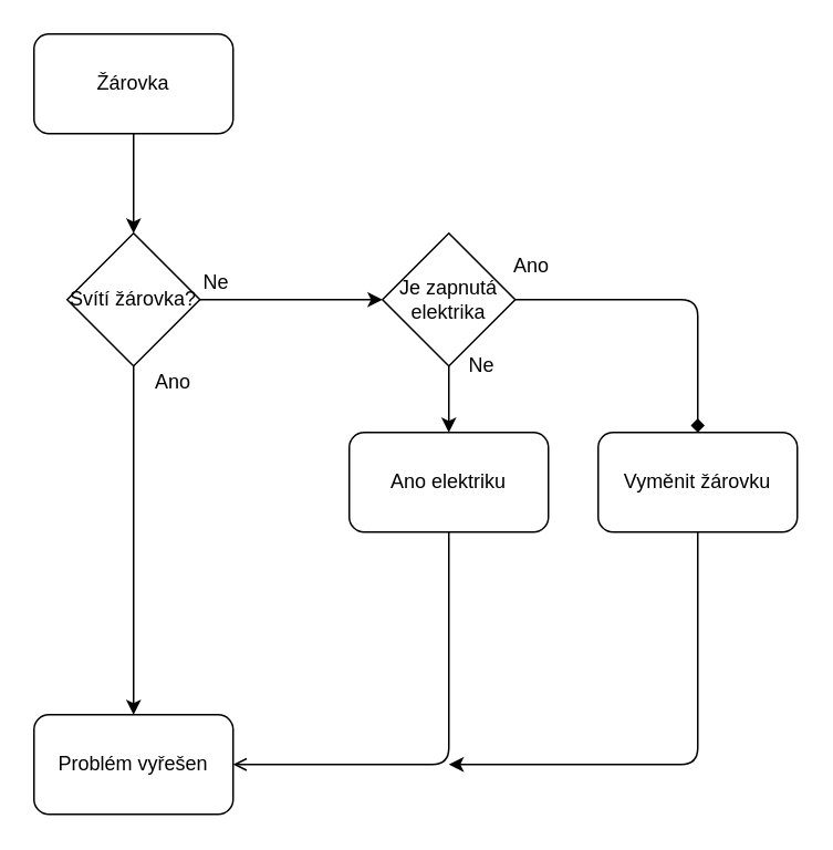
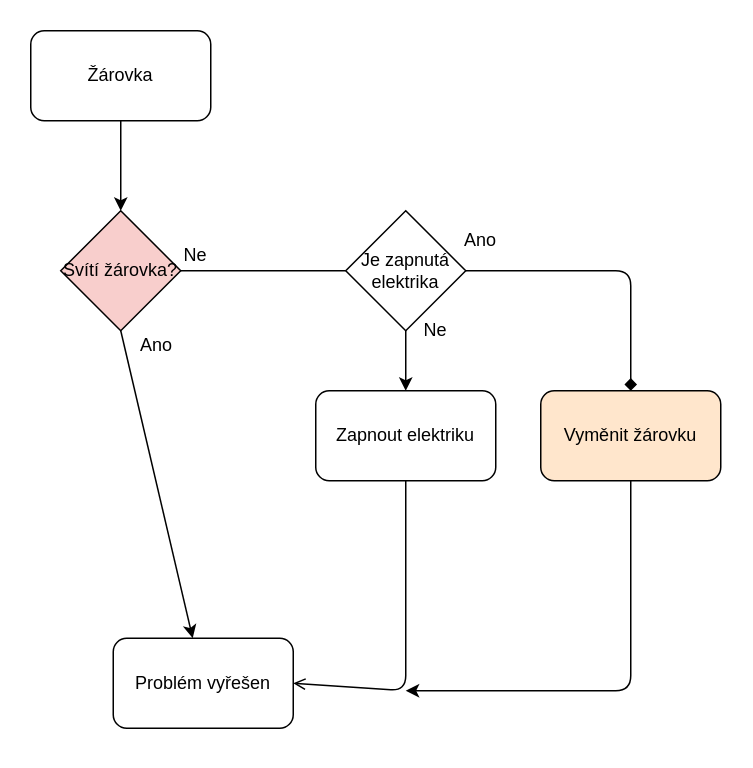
  <mxCell id="0" />
  <mxCell id="1" parent="0" />
  <mxCell id="2" value="" style="endArrow=classic;html=1;exitX=0.5;exitY=1;exitDx=0;exitDy=0;" edge="1" parent="1"><mxGeometry width="50" height="50" relative="1" as="geometry"><mxPoint x="80" y="80" as="sourcePoint" /><mxPoint x="80" y="140" as="targetPoint" /></mxGeometry></mxCell>
- <mxCell id="3" value="Svítí žárovka?" style="rhombus;whiteSpace=wrap;html=1;" vertex="1" parent="1"><mxGeometry x="40" y="140" width="80" height="80" as="geometry" /></mxCell>
- <mxCell id="4" value="" style="endArrow=classic;html=1;exitX=1;exitY=0.5;exitDx=0;exitDy=0;entryX=0;entryY=0.5;entryDx=0;entryDy=0;" edge="1" parent="1" source="3" target="12"><mxGeometry width="50" height="50" relative="1" as="geometry"><mxPoint x="80" y="320" as="sourcePoint" /><mxPoint x="210" y="180" as="targetPoint" /></mxGeometry></mxCell>
+ <mxCell id="3" value="Svítí žárovka?" style="rhombus;whiteSpace=wrap;html=1;fillColor=#f8cecc;" vertex="1" parent="1"><mxGeometry x="40" y="140" width="80" height="80" as="geometry" /></mxCell>
+ <mxCell id="4" value="" style="endArrow=none;html=1;exitX=1;exitY=0.5;exitDx=0;exitDy=0;entryX=0;entryY=0.5;entryDx=0;entryDy=0;" edge="1" parent="1" source="3" target="12"><mxGeometry width="50" height="50" relative="1" as="geometry"><mxPoint x="80" y="320" as="sourcePoint" /><mxPoint x="210" y="180" as="targetPoint" /></mxGeometry></mxCell>
  <mxCell id="5" value="Ne" style="text;html=1;strokeColor=none;fillColor=none;align=center;verticalAlign=middle;whiteSpace=wrap;rounded=0;" vertex="1" parent="1"><mxGeometry x="110" y="160" width="40" height="20" as="geometry" /></mxCell>
  <mxCell id="6" value="Ano" style="text;html=1;strokeColor=none;fillColor=none;align=center;verticalAlign=middle;whiteSpace=wrap;rounded=0;" vertex="1" parent="1"><mxGeometry x="84" y="220" width="40" height="20" as="geometry" /></mxCell>
  <mxCell id="7" value="" style="endArrow=classic;html=1;exitX=0.5;exitY=1;exitDx=0;exitDy=0;" edge="1" parent="1" source="3" target="11"><mxGeometry width="50" height="50" relative="1" as="geometry"><mxPoint x="80" y="320" as="sourcePoint" /><mxPoint x="80" y="460" as="targetPoint" /></mxGeometry></mxCell>
  <mxCell id="8" value="" style="endArrow=classic;html=1;exitX=0.5;exitY=1;exitDx=0;exitDy=0;" edge="1" parent="1"><mxGeometry width="50" height="50" relative="1" as="geometry"><mxPoint x="270" y="210" as="sourcePoint" /><mxPoint x="270" y="260" as="targetPoint" /></mxGeometry></mxCell>
  <mxCell id="9" value="Ne" style="text;html=1;strokeColor=none;fillColor=none;align=center;verticalAlign=middle;whiteSpace=wrap;rounded=0;" vertex="1" parent="1"><mxGeometry x="270" y="210" width="40" height="20" as="geometry" /></mxCell>
  <mxCell id="10" value="Ano" style="text;html=1;strokeColor=none;fillColor=none;align=center;verticalAlign=middle;whiteSpace=wrap;rounded=0;" vertex="1" parent="1"><mxGeometry x="300" y="150" width="40" height="20" as="geometry" /></mxCell>
- <mxCell id="11" value="Problém vyřešen" style="rounded=1;whiteSpace=wrap;html=1;" vertex="1" parent="1"><mxGeometry x="20" y="430" width="120" height="60" as="geometry" /></mxCell>
+ <mxCell id="11" value="Problém vyřešen" style="rounded=1;whiteSpace=wrap;html=1;" vertex="1" parent="1"><mxGeometry x="75" y="425" width="120" height="60" as="geometry" /></mxCell>
  <mxCell id="12" value="Je zapnutá&lt;br&gt;elektrika" style="rhombus;whiteSpace=wrap;html=1;" vertex="1" parent="1"><mxGeometry x="230" y="140" width="80" height="80" as="geometry" /></mxCell>
- <mxCell id="13" value="Ano elektriku" style="rounded=1;whiteSpace=wrap;html=1;" vertex="1" parent="1"><mxGeometry x="210" y="260" width="120" height="60" as="geometry" /></mxCell>
- <mxCell id="14" value="Vyměnit žárovku" style="rounded=1;whiteSpace=wrap;html=1;" vertex="1" parent="1"><mxGeometry x="360" y="260" width="120" height="60" as="geometry" /></mxCell>
+ <mxCell id="13" value="Zapnout elektriku" style="rounded=1;whiteSpace=wrap;html=1;" vertex="1" parent="1"><mxGeometry x="210" y="260" width="120" height="60" as="geometry" /></mxCell>
+ <mxCell id="14" value="Vyměnit žárovku" style="rounded=1;whiteSpace=wrap;html=1;fillColor=#ffe6cc;" vertex="1" parent="1"><mxGeometry x="360" y="260" width="120" height="60" as="geometry" /></mxCell>
  <mxCell id="15" value="" style="endArrow=diamond;html=1;exitX=1;exitY=0.5;exitDx=0;exitDy=0;entryX=0.5;entryY=0;entryDx=0;entryDy=0;" edge="1" parent="1" source="12" target="14"><mxGeometry width="50" height="50" relative="1" as="geometry"><mxPoint x="400" y="200" as="sourcePoint" /><mxPoint x="450" y="150" as="targetPoint" /><Array as="points"><mxPoint x="420" y="180" /></Array></mxGeometry></mxCell>
  <mxCell id="16" value="" style="endArrow=open;html=1;exitX=0.5;exitY=1;exitDx=0;exitDy=0;entryX=1;entryY=0.5;entryDx=0;entryDy=0;" edge="1" parent="1" source="13" target="11"><mxGeometry width="50" height="50" relative="1" as="geometry"><mxPoint x="80" y="310" as="sourcePoint" /><mxPoint x="130" y="260" as="targetPoint" /><Array as="points"><mxPoint x="270" y="460" /></Array></mxGeometry></mxCell>
  <mxCell id="17" value="" style="endArrow=classic;html=1;exitX=0.5;exitY=1;exitDx=0;exitDy=0;" edge="1" parent="1" source="14"><mxGeometry width="50" height="50" relative="1" as="geometry"><mxPoint x="350" y="420" as="sourcePoint" /><mxPoint x="270" y="460" as="targetPoint" /><Array as="points"><mxPoint x="420" y="460" /></Array></mxGeometry></mxCell>
  <mxCell id="18" value="Žárovka" style="rounded=1;whiteSpace=wrap;html=1;" vertex="1" parent="1"><mxGeometry x="20" width="120" height="60" as="geometry" y="20" /></mxCell>
